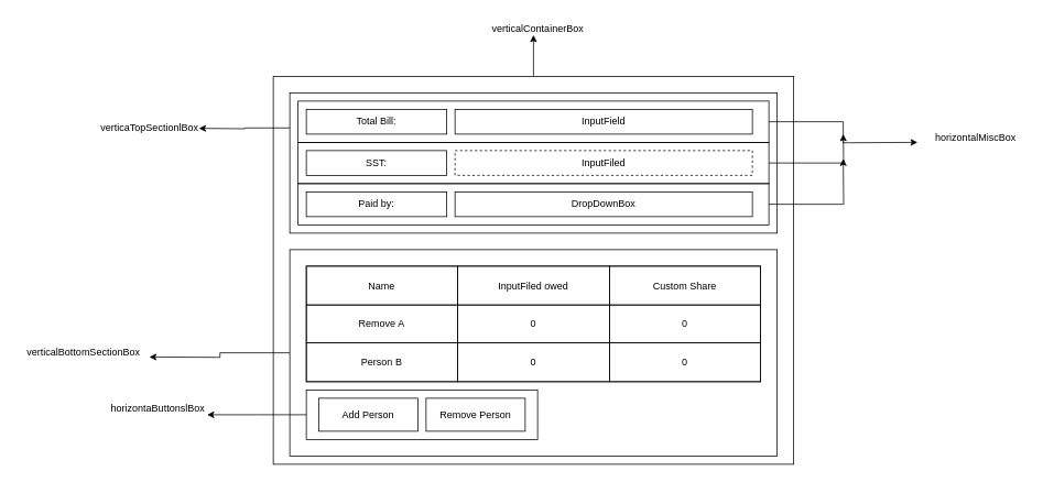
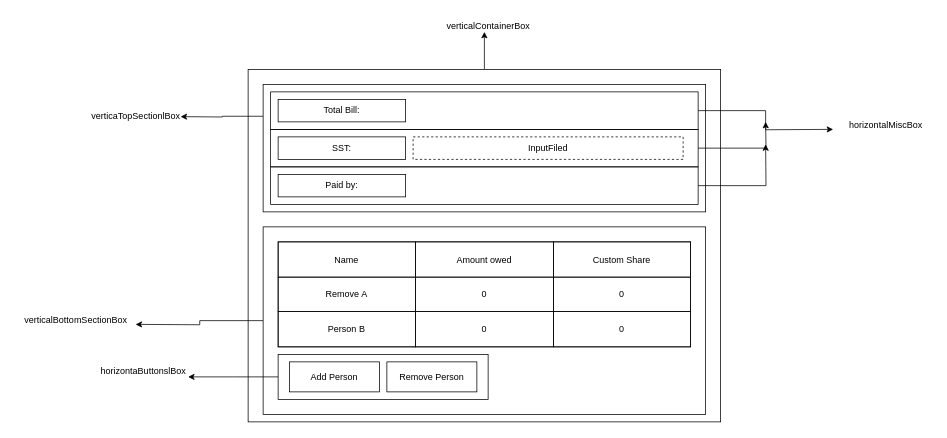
  <mxCell id="0" />
  <mxCell id="1" parent="0" />
  <mxCell id="2" style="edgeStyle=orthogonalEdgeStyle;rounded=0;orthogonalLoop=1;jettySize=auto;html=1;exitX=0.5;exitY=0;exitDx=0;exitDy=0;" edge="1" parent="1" source="3"><mxGeometry relative="1" as="geometry"><mxPoint x="645" y="42" as="targetPoint" /></mxGeometry></mxCell>
  <mxCell id="3" value="" style="rounded=0;whiteSpace=wrap;html=1;" parent="1" vertex="1"><mxGeometry x="330" y="92" width="630" height="470" as="geometry" /></mxCell>
  <mxCell id="4" style="edgeStyle=orthogonalEdgeStyle;rounded=0;orthogonalLoop=1;jettySize=auto;html=1;exitX=0;exitY=0.25;exitDx=0;exitDy=0;" edge="1" parent="1" source="5"><mxGeometry relative="1" as="geometry"><mxPoint x="240" y="155" as="targetPoint" /></mxGeometry></mxCell>
  <mxCell id="5" value="" style="rounded=0;whiteSpace=wrap;html=1;" parent="1" vertex="1"><mxGeometry x="350" y="112" width="590" height="170" as="geometry" /></mxCell>
  <mxCell id="6" value="Total Bill:" style="rounded=0;whiteSpace=wrap;html=1;" parent="1" vertex="1"><mxGeometry x="370" y="132" width="170" height="30" as="geometry" /></mxCell>
  <mxCell id="7" value="Paid by:" style="rounded=0;whiteSpace=wrap;html=1;" parent="1" vertex="1"><mxGeometry x="370" y="232" width="170" height="30" as="geometry" /></mxCell>
- <mxCell id="8" value="InputField" style="rounded=0;whiteSpace=wrap;html=1;" parent="1" vertex="1"><mxGeometry x="550" y="132" width="360" height="30" as="geometry" /></mxCell>
- <mxCell id="9" value="DropDownBox" style="rounded=0;whiteSpace=wrap;html=1;" parent="1" vertex="1"><mxGeometry x="550" y="232" width="360" height="30" as="geometry" /></mxCell>
  <mxCell id="10" value="SST:" style="rounded=0;whiteSpace=wrap;html=1;" parent="1" vertex="1"><mxGeometry x="370" y="182" width="170" height="30" as="geometry" /></mxCell>
  <mxCell id="11" value="InputFiled" style="rounded=0;whiteSpace=wrap;html=1;dashed=1;" parent="1" vertex="1"><mxGeometry x="550" y="182" width="360" height="30" as="geometry" /></mxCell>
  <mxCell id="12" value="" style="group" parent="1" vertex="1" connectable="0"><mxGeometry x="350" y="302" width="590" height="250" as="geometry" /></mxCell>
  <mxCell id="13" style="edgeStyle=orthogonalEdgeStyle;rounded=0;orthogonalLoop=1;jettySize=auto;html=1;" edge="1" parent="12" source="14"><mxGeometry relative="1" as="geometry"><mxPoint x="-170" y="130" as="targetPoint" /></mxGeometry></mxCell>
  <mxCell id="14" value="" style="rounded=0;whiteSpace=wrap;html=1;" parent="12" vertex="1"><mxGeometry width="590" height="250" as="geometry" /></mxCell>
  <mxCell id="15" value="" style="childLayout=tableLayout;recursiveResize=0;shadow=0;fillColor=none;" parent="12" vertex="1"><mxGeometry x="20" y="20" width="550" height="140" as="geometry" /></mxCell>
  <mxCell id="16" value="" style="shape=tableRow;horizontal=0;startSize=0;swimlaneHead=0;swimlaneBody=0;top=0;left=0;bottom=0;right=0;dropTarget=0;collapsible=0;recursiveResize=0;expand=0;fontStyle=0;fillColor=none;strokeColor=inherit;" parent="15" vertex="1"><mxGeometry width="550" height="47" as="geometry" /></mxCell>
  <mxCell id="17" value="Name" style="connectable=0;recursiveResize=0;strokeColor=inherit;fillColor=none;align=center;whiteSpace=wrap;html=1;" parent="16" vertex="1"><mxGeometry width="183" height="47" as="geometry"><mxRectangle width="183" height="47" as="alternateBounds" /></mxGeometry></mxCell>
- <mxCell id="18" value="InputFiled owed" style="connectable=0;recursiveResize=0;strokeColor=inherit;fillColor=none;align=center;whiteSpace=wrap;html=1;" parent="16" vertex="1"><mxGeometry x="183" width="184" height="47" as="geometry"><mxRectangle width="184" height="47" as="alternateBounds" /></mxGeometry></mxCell>
+ <mxCell id="18" value="Amount owed" style="connectable=0;recursiveResize=0;strokeColor=inherit;fillColor=none;align=center;whiteSpace=wrap;html=1;" parent="16" vertex="1"><mxGeometry x="183" width="184" height="47" as="geometry"><mxRectangle width="184" height="47" as="alternateBounds" /></mxGeometry></mxCell>
  <mxCell id="19" value="Custom Share" style="connectable=0;recursiveResize=0;strokeColor=inherit;fillColor=none;align=center;whiteSpace=wrap;html=1;" parent="16" vertex="1"><mxGeometry x="367" width="183" height="47" as="geometry"><mxRectangle width="183" height="47" as="alternateBounds" /></mxGeometry></mxCell>
  <mxCell id="20" style="shape=tableRow;horizontal=0;startSize=0;swimlaneHead=0;swimlaneBody=0;top=0;left=0;bottom=0;right=0;dropTarget=0;collapsible=0;recursiveResize=0;expand=0;fontStyle=0;fillColor=none;strokeColor=inherit;" parent="15" vertex="1"><mxGeometry y="47" width="550" height="46" as="geometry" /></mxCell>
  <mxCell id="21" value="Remove A" style="connectable=0;recursiveResize=0;strokeColor=inherit;fillColor=none;align=center;whiteSpace=wrap;html=1;" parent="20" vertex="1"><mxGeometry width="183" height="46" as="geometry"><mxRectangle width="183" height="46" as="alternateBounds" /></mxGeometry></mxCell>
  <mxCell id="22" value="0" style="connectable=0;recursiveResize=0;strokeColor=inherit;fillColor=none;align=center;whiteSpace=wrap;html=1;" parent="20" vertex="1"><mxGeometry x="183" width="184" height="46" as="geometry"><mxRectangle width="184" height="46" as="alternateBounds" /></mxGeometry></mxCell>
  <mxCell id="23" value="0" style="connectable=0;recursiveResize=0;strokeColor=inherit;fillColor=none;align=center;whiteSpace=wrap;html=1;" parent="20" vertex="1"><mxGeometry x="367" width="183" height="46" as="geometry"><mxRectangle width="183" height="46" as="alternateBounds" /></mxGeometry></mxCell>
  <mxCell id="24" style="shape=tableRow;horizontal=0;startSize=0;swimlaneHead=0;swimlaneBody=0;top=0;left=0;bottom=0;right=0;dropTarget=0;collapsible=0;recursiveResize=0;expand=0;fontStyle=0;fillColor=none;strokeColor=inherit;" parent="15" vertex="1"><mxGeometry y="93" width="550" height="47" as="geometry" /></mxCell>
  <mxCell id="25" value="Person B" style="connectable=0;recursiveResize=0;strokeColor=inherit;fillColor=none;align=center;whiteSpace=wrap;html=1;" parent="24" vertex="1"><mxGeometry width="183" height="47" as="geometry"><mxRectangle width="183" height="47" as="alternateBounds" /></mxGeometry></mxCell>
  <mxCell id="26" value="0" style="connectable=0;recursiveResize=0;strokeColor=inherit;fillColor=none;align=center;whiteSpace=wrap;html=1;" parent="24" vertex="1"><mxGeometry x="183" width="184" height="47" as="geometry"><mxRectangle width="184" height="47" as="alternateBounds" /></mxGeometry></mxCell>
  <mxCell id="27" value="0" style="connectable=0;recursiveResize=0;strokeColor=inherit;fillColor=none;align=center;whiteSpace=wrap;html=1;" parent="24" vertex="1"><mxGeometry x="367" width="183" height="47" as="geometry"><mxRectangle width="183" height="47" as="alternateBounds" /></mxGeometry></mxCell>
  <mxCell id="28" style="edgeStyle=orthogonalEdgeStyle;rounded=0;orthogonalLoop=1;jettySize=auto;html=1;" edge="1" parent="12" source="29"><mxGeometry relative="1" as="geometry"><mxPoint x="-100" y="200" as="targetPoint" /></mxGeometry></mxCell>
  <mxCell id="29" value="" style="rounded=0;whiteSpace=wrap;html=1;" parent="12" vertex="1"><mxGeometry x="20" y="170" width="280" height="60" as="geometry" /></mxCell>
  <mxCell id="30" value="" style="group" parent="12" vertex="1" connectable="0"><mxGeometry x="35" y="180" width="250" height="40" as="geometry" /></mxCell>
  <mxCell id="31" value="Add Person" style="rounded=0;whiteSpace=wrap;html=1;" parent="30" vertex="1"><mxGeometry width="120" height="40" as="geometry" /></mxCell>
  <mxCell id="32" value="Remove Person" style="rounded=0;whiteSpace=wrap;html=1;" parent="30" vertex="1"><mxGeometry x="130" width="120" height="40" as="geometry" /></mxCell>
  <mxCell id="33" value="verticalContainerBox" style="text;html=1;align=center;verticalAlign=middle;resizable=0;points=[];autosize=1;strokeColor=none;fillColor=none;" vertex="1" parent="1"><mxGeometry x="585" y="20" width="130" height="30" as="geometry" /></mxCell>
  <mxCell id="34" value="verticaTopSectionlBox" style="text;html=1;align=center;verticalAlign=middle;resizable=0;points=[];autosize=1;strokeColor=none;fillColor=none;" vertex="1" parent="1"><mxGeometry x="110" y="140" width="140" height="30" as="geometry" /></mxCell>
  <mxCell id="35" style="edgeStyle=orthogonalEdgeStyle;rounded=0;orthogonalLoop=1;jettySize=auto;html=1;exitX=1;exitY=0.5;exitDx=0;exitDy=0;" edge="1" parent="1" source="36"><mxGeometry relative="1" as="geometry"><mxPoint x="1110" y="172" as="targetPoint" /></mxGeometry></mxCell>
  <mxCell id="36" value="" style="rounded=0;whiteSpace=wrap;html=1;fillColor=none;" vertex="1" parent="1"><mxGeometry x="360" y="122" width="570" height="50" as="geometry" /></mxCell>
  <mxCell id="37" style="edgeStyle=orthogonalEdgeStyle;rounded=0;orthogonalLoop=1;jettySize=auto;html=1;exitX=1;exitY=0.5;exitDx=0;exitDy=0;" edge="1" parent="1" source="38"><mxGeometry relative="1" as="geometry"><mxPoint x="1020" y="162" as="targetPoint" /></mxGeometry></mxCell>
  <mxCell id="38" value="" style="rounded=0;whiteSpace=wrap;html=1;fillColor=none;" vertex="1" parent="1"><mxGeometry x="360" y="172" width="570" height="50" as="geometry" /></mxCell>
  <mxCell id="39" style="edgeStyle=orthogonalEdgeStyle;rounded=0;orthogonalLoop=1;jettySize=auto;html=1;exitX=1;exitY=0.5;exitDx=0;exitDy=0;" edge="1" parent="1" source="40"><mxGeometry relative="1" as="geometry"><mxPoint x="1020" y="192" as="targetPoint" /></mxGeometry></mxCell>
  <mxCell id="40" value="" style="rounded=0;whiteSpace=wrap;html=1;fillColor=none;" vertex="1" parent="1"><mxGeometry x="360" y="222" width="570" height="50" as="geometry" /></mxCell>
  <mxCell id="41" value="horizontalMiscBox" style="text;html=1;align=center;verticalAlign=middle;resizable=0;points=[];autosize=1;strokeColor=none;fillColor=none;" vertex="1" parent="1"><mxGeometry x="1120" y="152" width="120" height="30" as="geometry" /></mxCell>
  <mxCell id="42" value="verticalBottomSectionBox" style="text;html=1;align=center;verticalAlign=middle;resizable=0;points=[];autosize=1;strokeColor=none;fillColor=none;" vertex="1" parent="1"><mxGeometry x="20" y="412" width="160" height="30" as="geometry" /></mxCell>
  <mxCell id="43" value="horizontaButtonslBox" style="text;html=1;align=center;verticalAlign=middle;resizable=0;points=[];autosize=1;strokeColor=none;fillColor=none;" vertex="1" parent="1"><mxGeometry x="120" y="480" width="140" height="30" as="geometry" /></mxCell>
